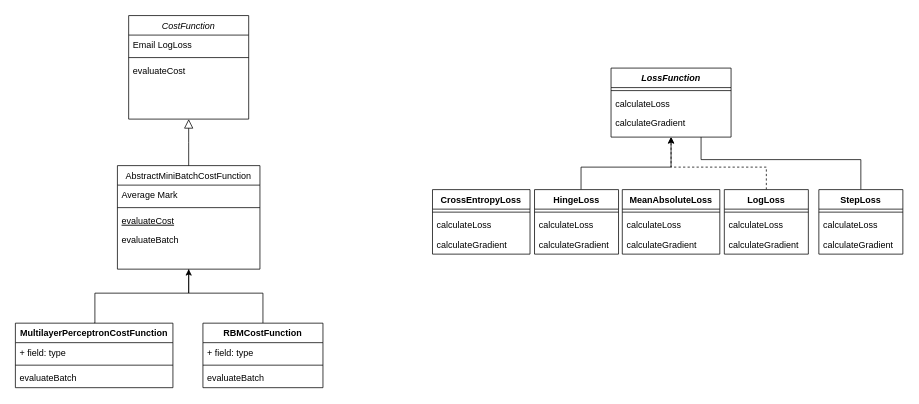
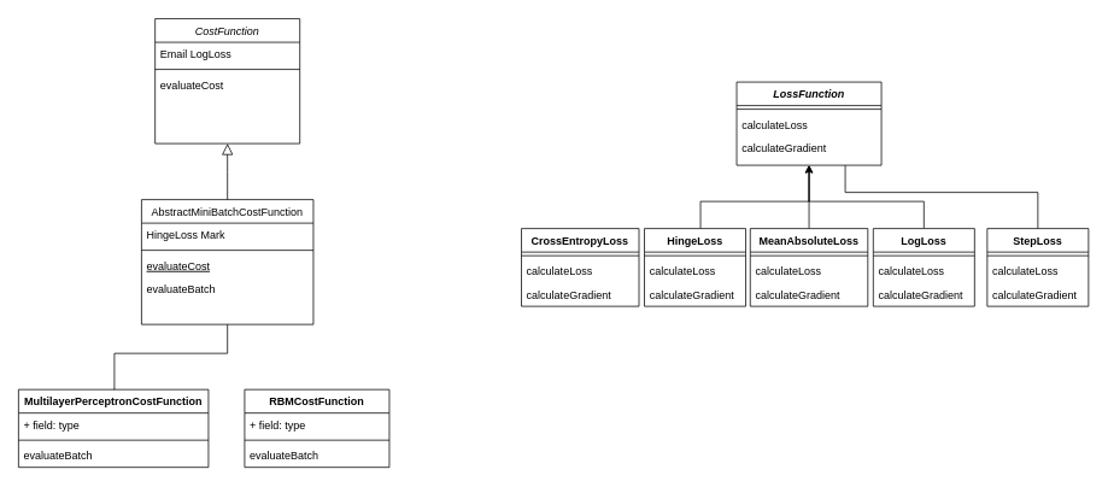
  <mxCell id="0" />
  <mxCell id="1" parent="0" />
  <mxCell id="2" value="CostFunction" style="swimlane;fontStyle=2;align=center;verticalAlign=top;childLayout=stackLayout;horizontal=1;startSize=26;horizontalStack=0;resizeParent=1;resizeLast=0;collapsible=1;marginBottom=0;rounded=0;shadow=0;strokeWidth=1;" parent="1" vertex="1"><mxGeometry x="171" y="20" width="160" height="138" as="geometry"><mxRectangle x="220" y="120" width="160" height="26" as="alternateBounds" /></mxGeometry></mxCell>
  <mxCell id="3" value="Email LogLoss" style="text;align=left;verticalAlign=top;spacingLeft=4;spacingRight=4;overflow=hidden;rotatable=0;points=[[0,0.5],[1,0.5]];portConstraint=eastwest;rounded=0;shadow=0;html=0;" parent="2" vertex="1"><mxGeometry y="26" width="160" height="26" as="geometry" /></mxCell>
  <mxCell id="4" value="" style="line;html=1;strokeWidth=1;align=left;verticalAlign=middle;spacingTop=-1;spacingLeft=3;spacingRight=3;rotatable=0;labelPosition=right;points=[];portConstraint=eastwest;" parent="2" vertex="1"><mxGeometry y="52" width="160" height="8" as="geometry" /></mxCell>
  <mxCell id="5" value="evaluateCost" style="text;align=left;verticalAlign=top;spacingLeft=4;spacingRight=4;overflow=hidden;rotatable=0;points=[[0,0.5],[1,0.5]];portConstraint=eastwest;rounded=0;shadow=0;html=0;" parent="2" vertex="1"><mxGeometry y="60" width="160" height="26" as="geometry" /></mxCell>
  <mxCell id="6" value="AbstractMiniBatchCostFunction" style="swimlane;fontStyle=0;align=center;verticalAlign=top;childLayout=stackLayout;horizontal=1;startSize=26;horizontalStack=0;resizeParent=1;resizeLast=0;collapsible=1;marginBottom=0;rounded=0;shadow=0;strokeWidth=1;" parent="1" vertex="1"><mxGeometry x="156" y="220" width="190" height="138" as="geometry"><mxRectangle x="130" y="380" width="160" height="26" as="alternateBounds" /></mxGeometry></mxCell>
- <mxCell id="7" value="Average Mark" style="text;align=left;verticalAlign=top;spacingLeft=4;spacingRight=4;overflow=hidden;rotatable=0;points=[[0,0.5],[1,0.5]];portConstraint=eastwest;rounded=0;shadow=0;html=0;" parent="6" vertex="1"><mxGeometry y="26" width="190" height="26" as="geometry" /></mxCell>
+ <mxCell id="7" value="HingeLoss Mark" style="text;align=left;verticalAlign=top;spacingLeft=4;spacingRight=4;overflow=hidden;rotatable=0;points=[[0,0.5],[1,0.5]];portConstraint=eastwest;rounded=0;shadow=0;html=0;" parent="6" vertex="1"><mxGeometry y="26" width="190" height="26" as="geometry" /></mxCell>
  <mxCell id="8" value="" style="line;html=1;strokeWidth=1;align=left;verticalAlign=middle;spacingTop=-1;spacingLeft=3;spacingRight=3;rotatable=0;labelPosition=right;points=[];portConstraint=eastwest;" parent="6" vertex="1"><mxGeometry y="52" width="190" height="8" as="geometry" /></mxCell>
  <mxCell id="9" value="evaluateCost" style="text;align=left;verticalAlign=top;spacingLeft=4;spacingRight=4;overflow=hidden;rotatable=0;points=[[0,0.5],[1,0.5]];portConstraint=eastwest;fontStyle=4" parent="6" vertex="1"><mxGeometry y="60" width="190" height="26" as="geometry" /></mxCell>
  <mxCell id="10" value="evaluateBatch" style="text;align=left;verticalAlign=top;spacingLeft=4;spacingRight=4;overflow=hidden;rotatable=0;points=[[0,0.5],[1,0.5]];portConstraint=eastwest;" parent="6" vertex="1"><mxGeometry y="86" width="190" height="26" as="geometry" /></mxCell>
  <mxCell id="11" value="" style="endArrow=block;endSize=10;endFill=0;shadow=0;strokeWidth=1;rounded=0;edgeStyle=elbowEdgeStyle;elbow=vertical;" parent="1" source="6" target="2" edge="1"><mxGeometry width="160" relative="1" as="geometry"><mxPoint x="266" y="63" as="sourcePoint" /><mxPoint x="266" y="63" as="targetPoint" /></mxGeometry></mxCell>
  <mxCell id="12" style="edgeStyle=orthogonalEdgeStyle;rounded=0;orthogonalLoop=1;jettySize=auto;html=1;entryX=0.5;entryY=1;entryDx=0;entryDy=0;exitX=0.5;exitY=0;exitDx=0;exitDy=0;endArrow=none;" parent="1" source="13" target="6" edge="1"><mxGeometry relative="1" as="geometry"><Array as="points"><mxPoint x="126" y="430" /><mxPoint x="126" y="390" /><mxPoint x="251" y="390" /></Array></mxGeometry></mxCell>
  <mxCell id="13" value="MultilayerPerceptronCostFunction" style="swimlane;fontStyle=1;align=center;verticalAlign=top;childLayout=stackLayout;horizontal=1;startSize=26;horizontalStack=0;resizeParent=1;resizeParentMax=0;resizeLast=0;collapsible=1;marginBottom=0;" parent="1" vertex="1"><mxGeometry x="20" y="430" width="210" height="86" as="geometry" /></mxCell>
  <mxCell id="14" value="+ field: type" style="text;strokeColor=none;fillColor=none;align=left;verticalAlign=top;spacingLeft=4;spacingRight=4;overflow=hidden;rotatable=0;points=[[0,0.5],[1,0.5]];portConstraint=eastwest;" parent="13" vertex="1"><mxGeometry y="26" width="210" height="26" as="geometry" /></mxCell>
  <mxCell id="15" value="" style="line;strokeWidth=1;fillColor=none;align=left;verticalAlign=middle;spacingTop=-1;spacingLeft=3;spacingRight=3;rotatable=0;labelPosition=right;points=[];portConstraint=eastwest;" parent="13" vertex="1"><mxGeometry y="52" width="210" height="8" as="geometry" /></mxCell>
  <mxCell id="16" value="evaluateBatch" style="text;strokeColor=none;fillColor=none;align=left;verticalAlign=top;spacingLeft=4;spacingRight=4;overflow=hidden;rotatable=0;points=[[0,0.5],[1,0.5]];portConstraint=eastwest;" parent="13" vertex="1"><mxGeometry y="60" width="210" height="26" as="geometry" /></mxCell>
- <mxCell id="17" style="edgeStyle=orthogonalEdgeStyle;rounded=0;orthogonalLoop=1;jettySize=auto;html=1;entryX=0.5;entryY=1;entryDx=0;entryDy=0;exitX=0.5;exitY=0;exitDx=0;exitDy=0;" parent="1" source="18" target="6" edge="1"><mxGeometry relative="1" as="geometry"><Array as="points"><mxPoint x="350" y="390" /><mxPoint x="251" y="390" /></Array></mxGeometry></mxCell>
  <mxCell id="18" value="RBMCostFunction" style="swimlane;fontStyle=1;align=center;verticalAlign=top;childLayout=stackLayout;horizontal=1;startSize=26;horizontalStack=0;resizeParent=1;resizeParentMax=0;resizeLast=0;collapsible=1;marginBottom=0;" parent="1" vertex="1"><mxGeometry x="270" y="430" width="160" height="86" as="geometry" /></mxCell>
  <mxCell id="19" value="+ field: type" style="text;strokeColor=none;fillColor=none;align=left;verticalAlign=top;spacingLeft=4;spacingRight=4;overflow=hidden;rotatable=0;points=[[0,0.5],[1,0.5]];portConstraint=eastwest;" parent="18" vertex="1"><mxGeometry y="26" width="160" height="26" as="geometry" /></mxCell>
  <mxCell id="20" value="" style="line;strokeWidth=1;fillColor=none;align=left;verticalAlign=middle;spacingTop=-1;spacingLeft=3;spacingRight=3;rotatable=0;labelPosition=right;points=[];portConstraint=eastwest;" parent="18" vertex="1"><mxGeometry y="52" width="160" height="8" as="geometry" /></mxCell>
  <mxCell id="21" value="evaluateBatch" style="text;strokeColor=none;fillColor=none;align=left;verticalAlign=top;spacingLeft=4;spacingRight=4;overflow=hidden;rotatable=0;points=[[0,0.5],[1,0.5]];portConstraint=eastwest;" parent="18" vertex="1"><mxGeometry y="60" width="160" height="26" as="geometry" /></mxCell>
  <mxCell id="22" value="LossFunction" style="swimlane;fontStyle=3;align=center;verticalAlign=top;childLayout=stackLayout;horizontal=1;startSize=26;horizontalStack=0;resizeParent=1;resizeLast=0;collapsible=1;marginBottom=0;rounded=0;shadow=0;strokeWidth=1;" parent="1" vertex="1"><mxGeometry x="814" y="90" width="160" height="92" as="geometry"><mxRectangle x="220" y="120" width="160" height="26" as="alternateBounds" /></mxGeometry></mxCell>
  <mxCell id="23" value="" style="line;html=1;strokeWidth=1;align=left;verticalAlign=middle;spacingTop=-1;spacingLeft=3;spacingRight=3;rotatable=0;labelPosition=right;points=[];portConstraint=eastwest;" parent="22" vertex="1"><mxGeometry y="26" width="160" height="8" as="geometry" /></mxCell>
  <mxCell id="24" value="calculateLoss" style="text;align=left;verticalAlign=top;spacingLeft=4;spacingRight=4;overflow=hidden;rotatable=0;points=[[0,0.5],[1,0.5]];portConstraint=eastwest;rounded=0;shadow=0;html=0;" parent="22" vertex="1"><mxGeometry y="34" width="160" height="26" as="geometry" /></mxCell>
  <mxCell id="25" value="calculateGradient" style="text;align=left;verticalAlign=top;spacingLeft=4;spacingRight=4;overflow=hidden;rotatable=0;points=[[0,0.5],[1,0.5]];portConstraint=eastwest;rounded=0;shadow=0;html=0;" parent="22" vertex="1"><mxGeometry y="60" width="160" height="26" as="geometry" /></mxCell>
  <mxCell id="26" value="CrossEntropyLoss" style="swimlane;fontStyle=1;align=center;verticalAlign=top;childLayout=stackLayout;horizontal=1;startSize=26;horizontalStack=0;resizeParent=1;resizeParentMax=0;resizeLast=0;collapsible=1;marginBottom=0;" parent="1" vertex="1"><mxGeometry x="576" y="252" width="130" height="86" as="geometry" /></mxCell>
  <mxCell id="27" value="" style="line;strokeWidth=1;fillColor=none;align=left;verticalAlign=middle;spacingTop=-1;spacingLeft=3;spacingRight=3;rotatable=0;labelPosition=right;points=[];portConstraint=eastwest;" parent="26" vertex="1"><mxGeometry y="26" width="130" height="8" as="geometry" /></mxCell>
  <mxCell id="28" value="calculateLoss" style="text;strokeColor=none;fillColor=none;align=left;verticalAlign=top;spacingLeft=4;spacingRight=4;overflow=hidden;rotatable=0;points=[[0,0.5],[1,0.5]];portConstraint=eastwest;" parent="26" vertex="1"><mxGeometry y="34" width="130" height="26" as="geometry" /></mxCell>
  <mxCell id="29" value="calculateGradient" style="text;strokeColor=none;fillColor=none;align=left;verticalAlign=top;spacingLeft=4;spacingRight=4;overflow=hidden;rotatable=0;points=[[0,0.5],[1,0.5]];portConstraint=eastwest;" parent="26" vertex="1"><mxGeometry y="60" width="130" height="26" as="geometry" /></mxCell>
  <mxCell id="30" style="edgeStyle=orthogonalEdgeStyle;rounded=0;orthogonalLoop=1;jettySize=auto;html=1;entryX=0.5;entryY=1;entryDx=0;entryDy=0;" parent="1" source="31" target="22" edge="1"><mxGeometry relative="1" as="geometry"><Array as="points"><mxPoint x="774" y="222" /><mxPoint x="894" y="222" /></Array></mxGeometry></mxCell>
  <mxCell id="31" value="HingeLoss" style="swimlane;fontStyle=1;align=center;verticalAlign=top;childLayout=stackLayout;horizontal=1;startSize=26;horizontalStack=0;resizeParent=1;resizeParentMax=0;resizeLast=0;collapsible=1;marginBottom=0;" parent="1" vertex="1"><mxGeometry x="712" y="252" width="112" height="86" as="geometry" /></mxCell>
  <mxCell id="32" value="" style="line;strokeWidth=1;fillColor=none;align=left;verticalAlign=middle;spacingTop=-1;spacingLeft=3;spacingRight=3;rotatable=0;labelPosition=right;points=[];portConstraint=eastwest;" parent="31" vertex="1"><mxGeometry y="26" width="112" height="8" as="geometry" /></mxCell>
  <mxCell id="33" value="calculateLoss" style="text;strokeColor=none;fillColor=none;align=left;verticalAlign=top;spacingLeft=4;spacingRight=4;overflow=hidden;rotatable=0;points=[[0,0.5],[1,0.5]];portConstraint=eastwest;" parent="31" vertex="1"><mxGeometry y="34" width="112" height="26" as="geometry" /></mxCell>
  <mxCell id="34" value="calculateGradient" style="text;strokeColor=none;fillColor=none;align=left;verticalAlign=top;spacingLeft=4;spacingRight=4;overflow=hidden;rotatable=0;points=[[0,0.5],[1,0.5]];portConstraint=eastwest;" parent="31" vertex="1"><mxGeometry y="60" width="112" height="26" as="geometry" /></mxCell>
+ <mxCell id="35" style="edgeStyle=orthogonalEdgeStyle;rounded=0;orthogonalLoop=1;jettySize=auto;html=1;entryX=0.5;entryY=1;entryDx=0;entryDy=0;" parent="1" source="36" target="22" edge="1"><mxGeometry relative="1" as="geometry" /></mxCell>
  <mxCell id="36" value="MeanAbsoluteLoss" style="swimlane;fontStyle=1;align=center;verticalAlign=top;childLayout=stackLayout;horizontal=1;startSize=26;horizontalStack=0;resizeParent=1;resizeParentMax=0;resizeLast=0;collapsible=1;marginBottom=0;" parent="1" vertex="1"><mxGeometry x="829" y="252" width="130" height="86" as="geometry" /></mxCell>
  <mxCell id="37" value="" style="line;strokeWidth=1;fillColor=none;align=left;verticalAlign=middle;spacingTop=-1;spacingLeft=3;spacingRight=3;rotatable=0;labelPosition=right;points=[];portConstraint=eastwest;" parent="36" vertex="1"><mxGeometry y="26" width="130" height="8" as="geometry" /></mxCell>
  <mxCell id="38" value="calculateLoss" style="text;strokeColor=none;fillColor=none;align=left;verticalAlign=top;spacingLeft=4;spacingRight=4;overflow=hidden;rotatable=0;points=[[0,0.5],[1,0.5]];portConstraint=eastwest;" parent="36" vertex="1"><mxGeometry y="34" width="130" height="26" as="geometry" /></mxCell>
  <mxCell id="39" value="calculateGradient" style="text;strokeColor=none;fillColor=none;align=left;verticalAlign=top;spacingLeft=4;spacingRight=4;overflow=hidden;rotatable=0;points=[[0,0.5],[1,0.5]];portConstraint=eastwest;" parent="36" vertex="1"><mxGeometry y="60" width="130" height="26" as="geometry" /></mxCell>
- <mxCell id="40" style="edgeStyle=orthogonalEdgeStyle;rounded=0;orthogonalLoop=1;jettySize=auto;html=1;entryX=0.5;entryY=1;entryDx=0;entryDy=0;dashed=1;" parent="1" source="41" target="22" edge="1"><mxGeometry relative="1" as="geometry"><Array as="points"><mxPoint x="1021" y="222" /><mxPoint x="894" y="222" /></Array></mxGeometry></mxCell>
+ <mxCell id="40" style="edgeStyle=orthogonalEdgeStyle;rounded=0;orthogonalLoop=1;jettySize=auto;html=1;entryX=0.5;entryY=1;entryDx=0;entryDy=0;" parent="1" source="41" target="22" edge="1"><mxGeometry relative="1" as="geometry"><Array as="points"><mxPoint x="1021" y="222" /><mxPoint x="894" y="222" /></Array></mxGeometry></mxCell>
  <mxCell id="41" value="LogLoss" style="swimlane;fontStyle=1;align=center;verticalAlign=top;childLayout=stackLayout;horizontal=1;startSize=26;horizontalStack=0;resizeParent=1;resizeParentMax=0;resizeLast=0;collapsible=1;marginBottom=0;" parent="1" vertex="1"><mxGeometry x="965" y="252" width="112" height="86" as="geometry" /></mxCell>
  <mxCell id="42" value="" style="line;strokeWidth=1;fillColor=none;align=left;verticalAlign=middle;spacingTop=-1;spacingLeft=3;spacingRight=3;rotatable=0;labelPosition=right;points=[];portConstraint=eastwest;" parent="41" vertex="1"><mxGeometry y="26" width="112" height="8" as="geometry" /></mxCell>
  <mxCell id="43" value="calculateLoss" style="text;strokeColor=none;fillColor=none;align=left;verticalAlign=top;spacingLeft=4;spacingRight=4;overflow=hidden;rotatable=0;points=[[0,0.5],[1,0.5]];portConstraint=eastwest;" parent="41" vertex="1"><mxGeometry y="34" width="112" height="26" as="geometry" /></mxCell>
  <mxCell id="44" value="calculateGradient" style="text;strokeColor=none;fillColor=none;align=left;verticalAlign=top;spacingLeft=4;spacingRight=4;overflow=hidden;rotatable=0;points=[[0,0.5],[1,0.5]];portConstraint=eastwest;" parent="41" vertex="1"><mxGeometry y="60" width="112" height="26" as="geometry" /></mxCell>
  <mxCell id="45" style="edgeStyle=orthogonalEdgeStyle;rounded=0;orthogonalLoop=1;jettySize=auto;html=1;entryX=0.75;entryY=1;entryDx=0;entryDy=0;exitX=0.5;exitY=0;exitDx=0;exitDy=0;endArrow=none;" parent="1" source="46" target="22" edge="1"><mxGeometry relative="1" as="geometry"><Array as="points"><mxPoint x="1147" y="212" /><mxPoint x="934" y="212" /></Array></mxGeometry></mxCell>
  <mxCell id="46" value="StepLoss" style="swimlane;fontStyle=1;align=center;verticalAlign=top;childLayout=stackLayout;horizontal=1;startSize=26;horizontalStack=0;resizeParent=1;resizeParentMax=0;resizeLast=0;collapsible=1;marginBottom=0;" parent="1" vertex="1"><mxGeometry x="1091" y="252" width="112" height="86" as="geometry" /></mxCell>
  <mxCell id="47" value="" style="line;strokeWidth=1;fillColor=none;align=left;verticalAlign=middle;spacingTop=-1;spacingLeft=3;spacingRight=3;rotatable=0;labelPosition=right;points=[];portConstraint=eastwest;" parent="46" vertex="1"><mxGeometry y="26" width="112" height="8" as="geometry" /></mxCell>
  <mxCell id="48" value="calculateLoss" style="text;strokeColor=none;fillColor=none;align=left;verticalAlign=top;spacingLeft=4;spacingRight=4;overflow=hidden;rotatable=0;points=[[0,0.5],[1,0.5]];portConstraint=eastwest;" parent="46" vertex="1"><mxGeometry y="34" width="112" height="26" as="geometry" /></mxCell>
  <mxCell id="49" value="calculateGradient" style="text;strokeColor=none;fillColor=none;align=left;verticalAlign=top;spacingLeft=4;spacingRight=4;overflow=hidden;rotatable=0;points=[[0,0.5],[1,0.5]];portConstraint=eastwest;" parent="46" vertex="1"><mxGeometry y="60" width="112" height="26" as="geometry" /></mxCell>
